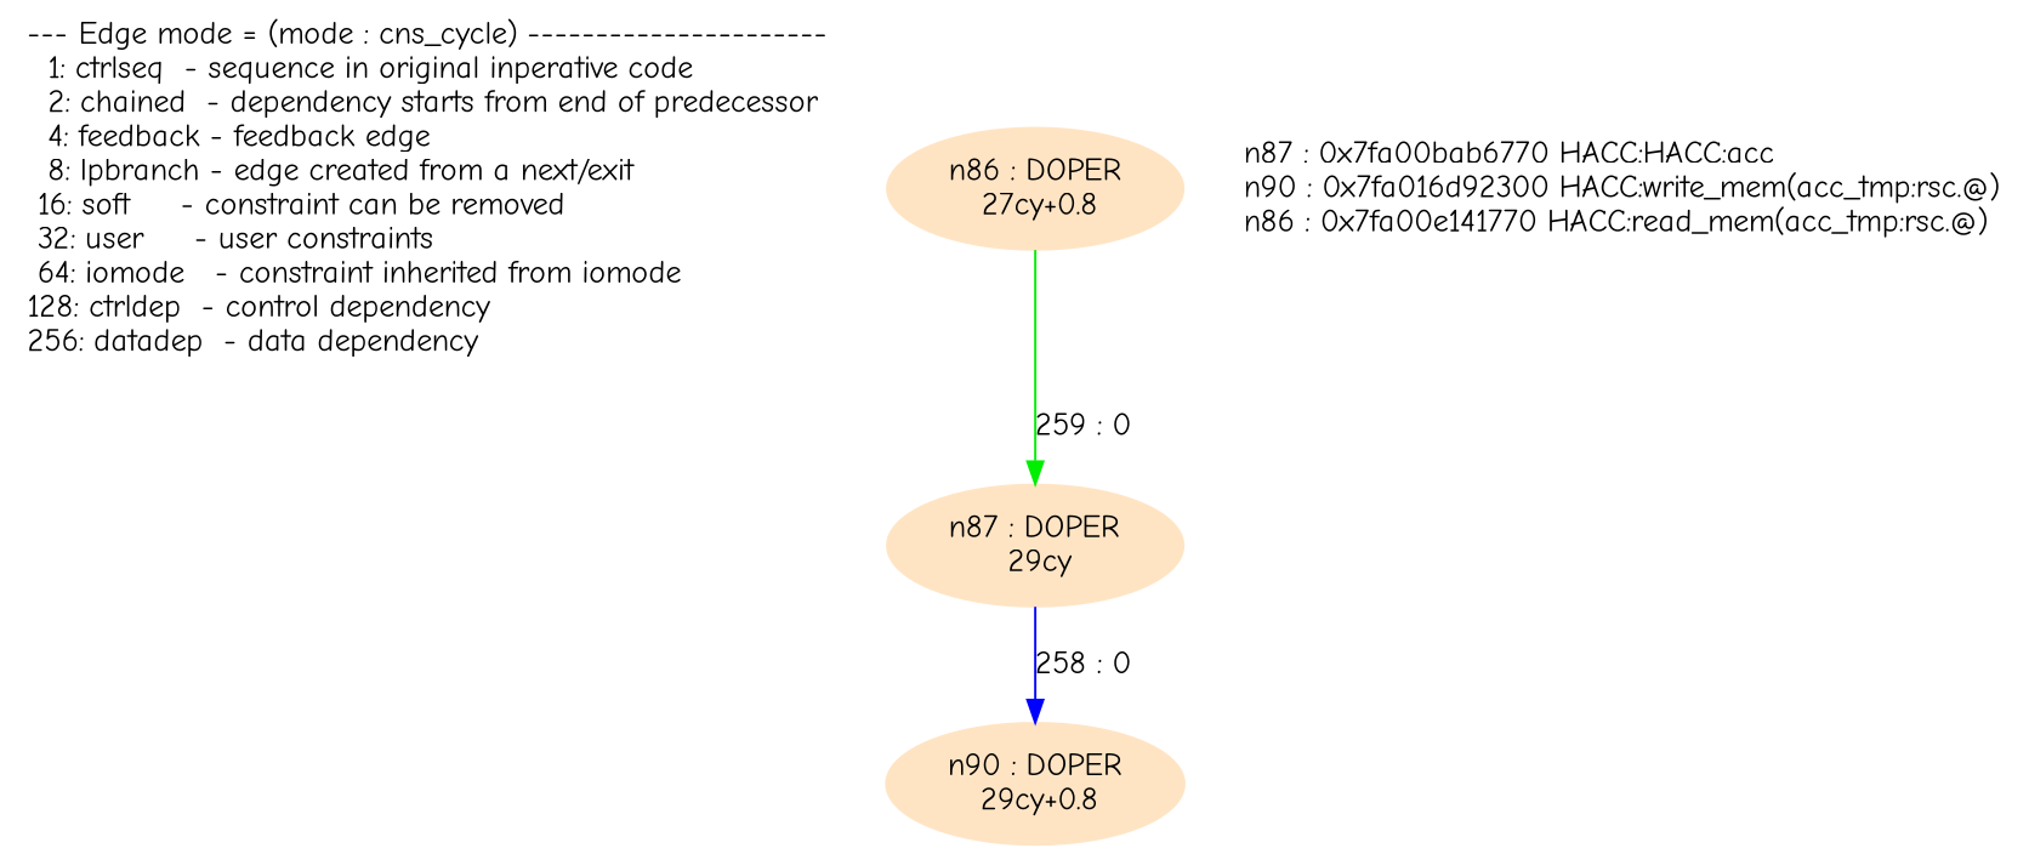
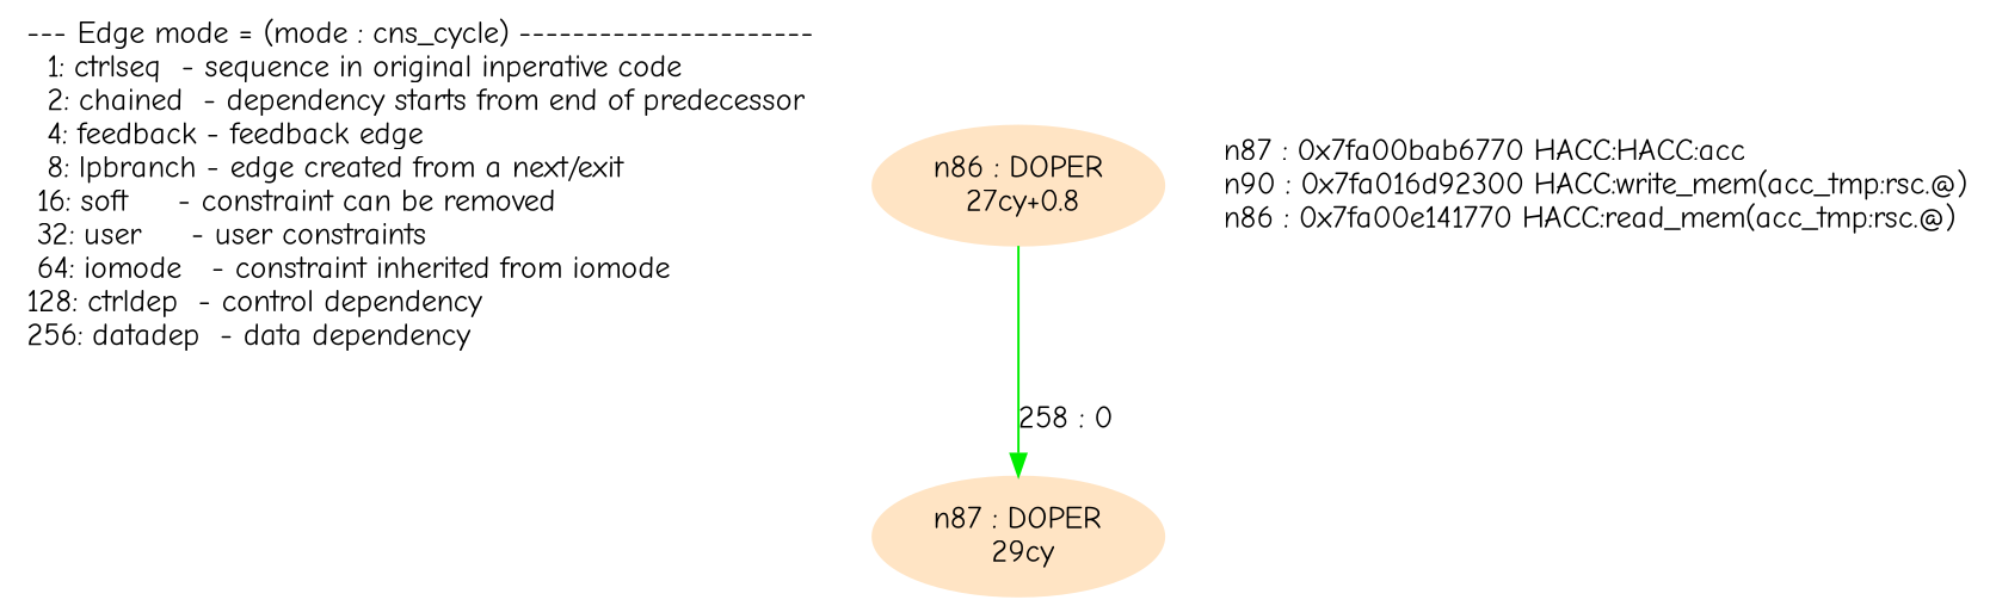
  digraph {
    fontname="Comic Neue"
    node [fontname="Comic Neue" shape=ellipse color=bisque style=filled]
    edge [fontname="Comic Neue"]
    n1 [label="--- Edge mode = (mode : cns_cycle) ----------------------\l  1: ctrlseq  - sequence in original inperative code     \l  2: chained  - dependency starts from end of predecessor\l  4: feedback - feedback edge                            \l  8: lpbranch - edge created from a next/exit            \l 16: soft     - constraint can be removed                \l 32: user     - user constraints                         \l 64: iomode   - constraint inherited from iomode         \l128: ctrldep  - control dependency                       \l256: datadep  - data dependency                          \l" labeljust=left shape=none color="" style=""]
    n2 [label="n87 : DOPER\n 29cy\n"]
-   n3 [label="n90 : DOPER\n 29cy+0.8\n"]
    n4 [label="n86 : DOPER\n 27cy+0.8\n"]
    n5 [label="n87 : 0x7fa00bab6770 HACC:HACC:acc\ln90 : 0x7fa016d92300 HACC:write_mem(acc_tmp:rsc.@)\ln86 : 0x7fa00e141770 HACC:read_mem(acc_tmp:rsc.@)\l" labeljust=left shape=none color="" style=""]
-   n2 -> n3 [color=blue label="258 : 0"]
-   n4 -> n2 [color=green2 label="259 : 0"]
+   n4 -> n2 [color=green2 label="258 : 0"]
  }
